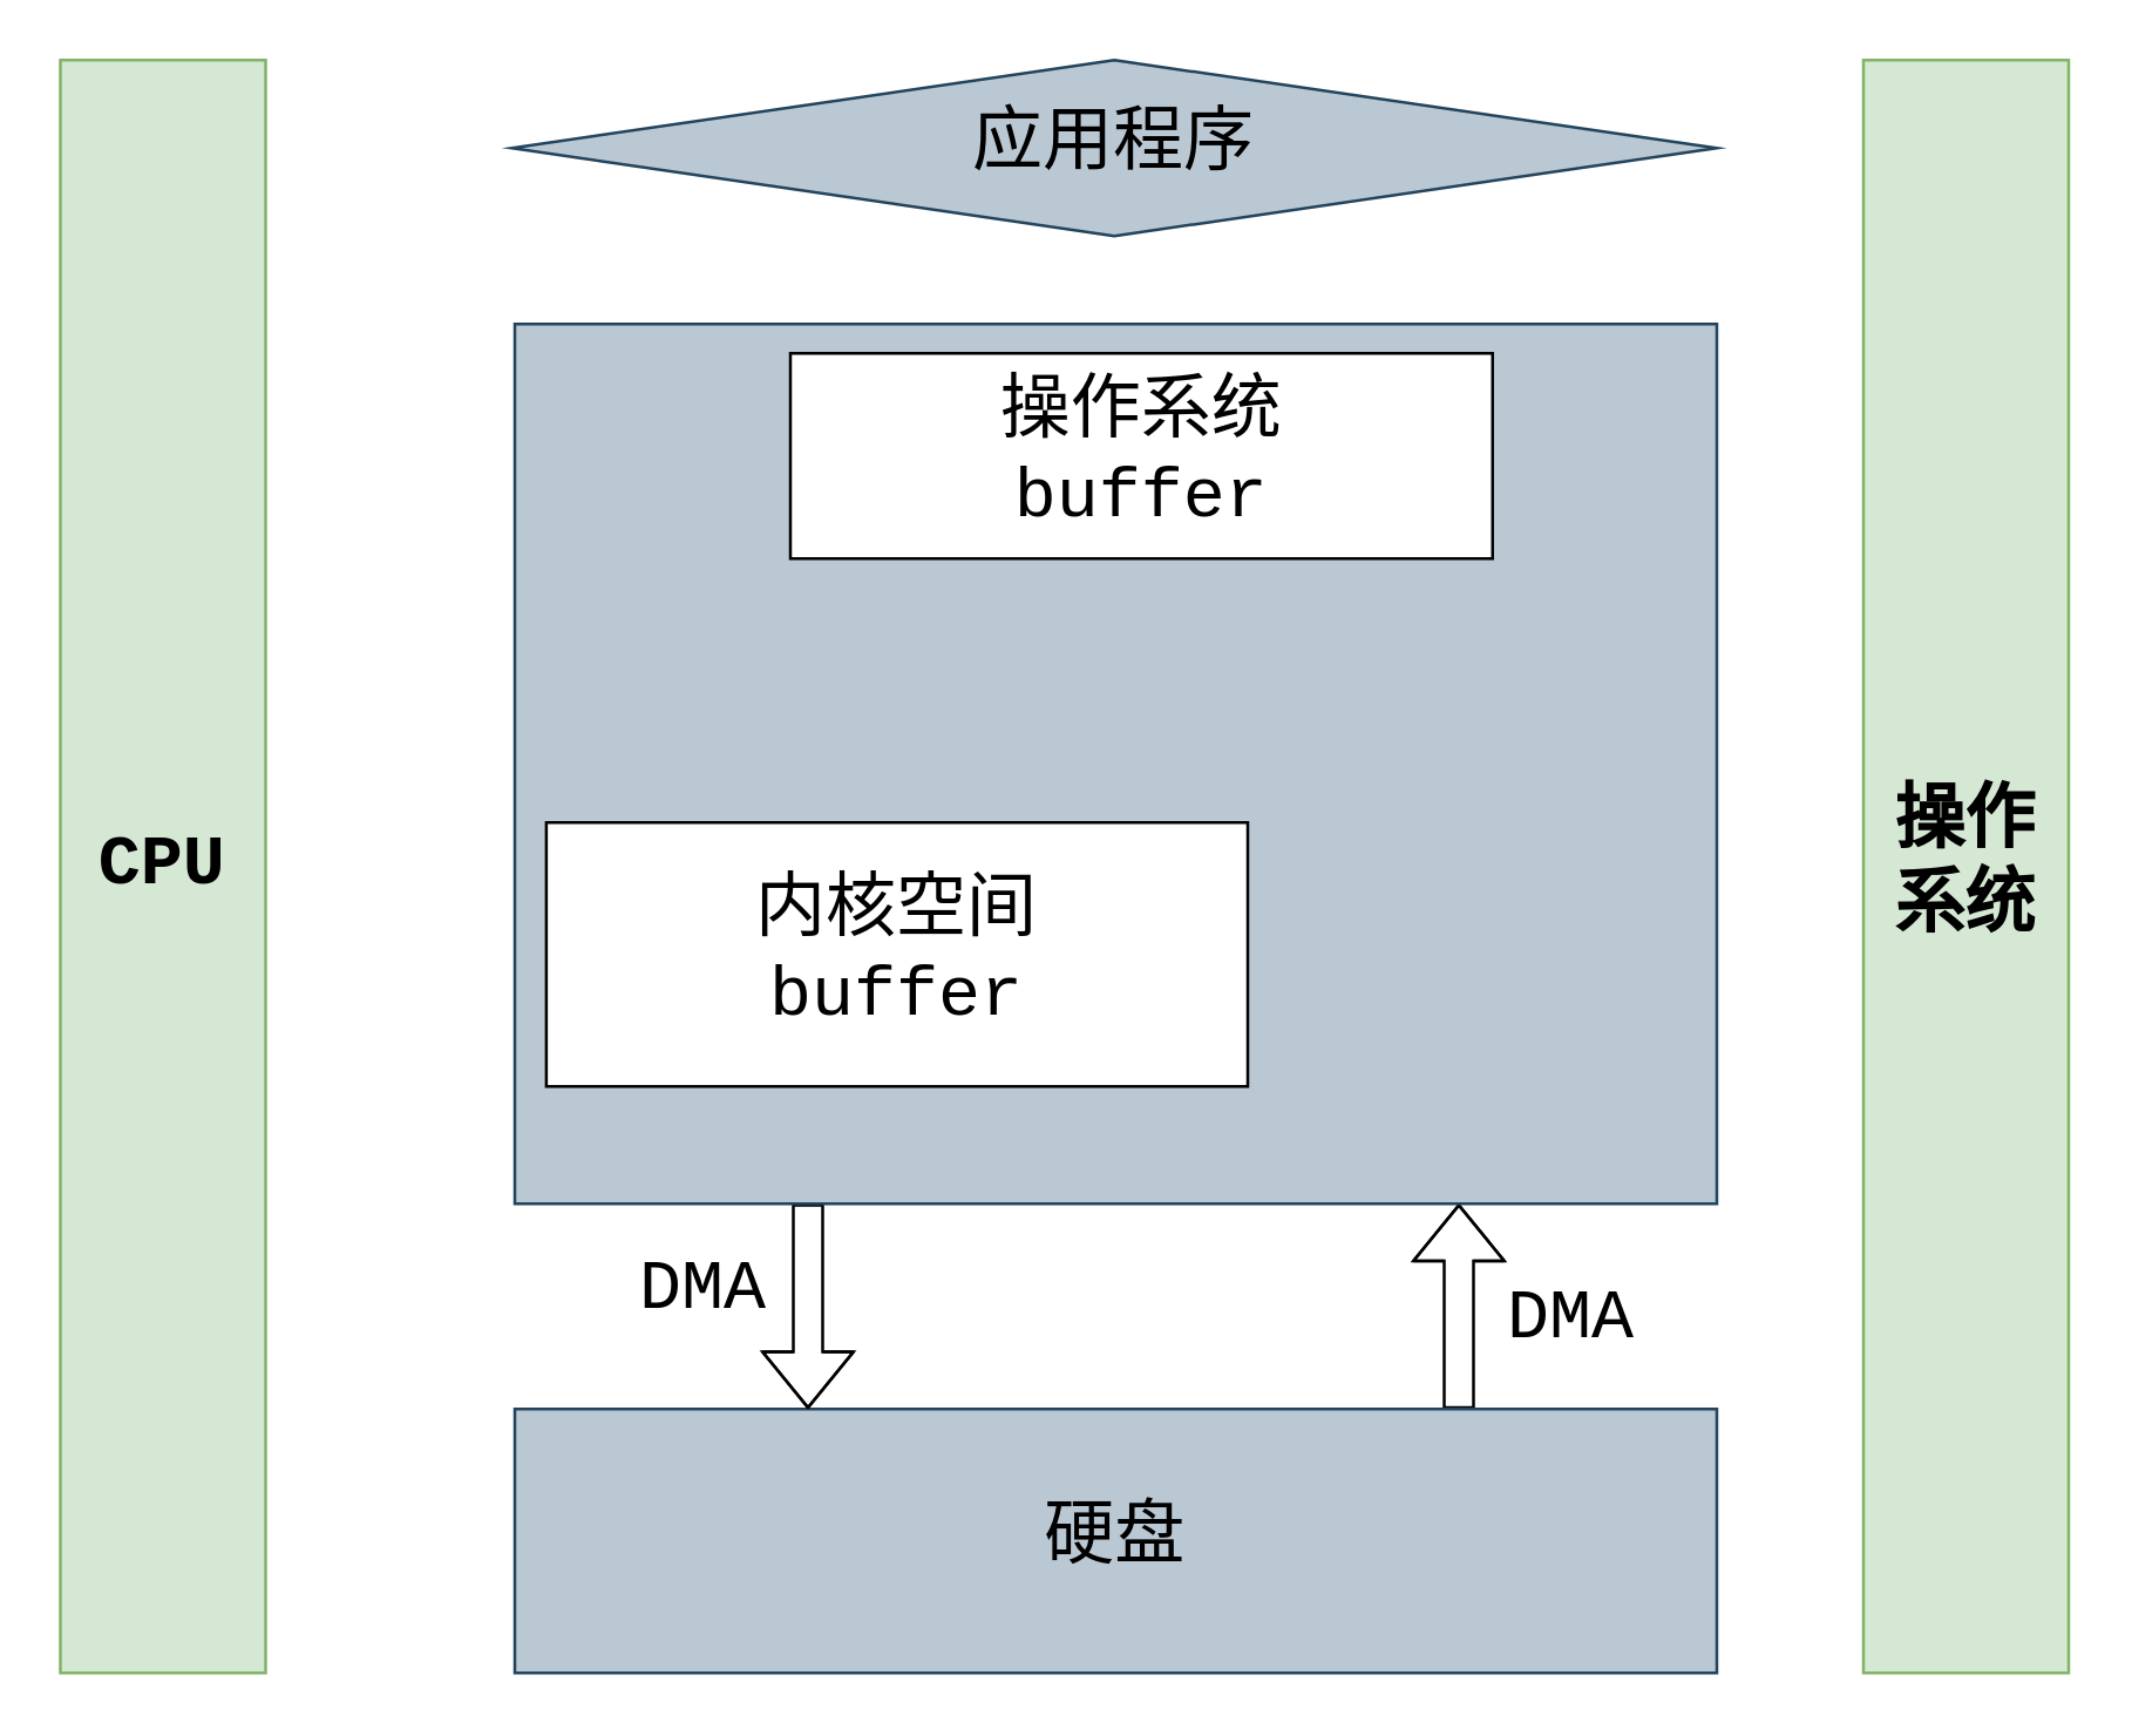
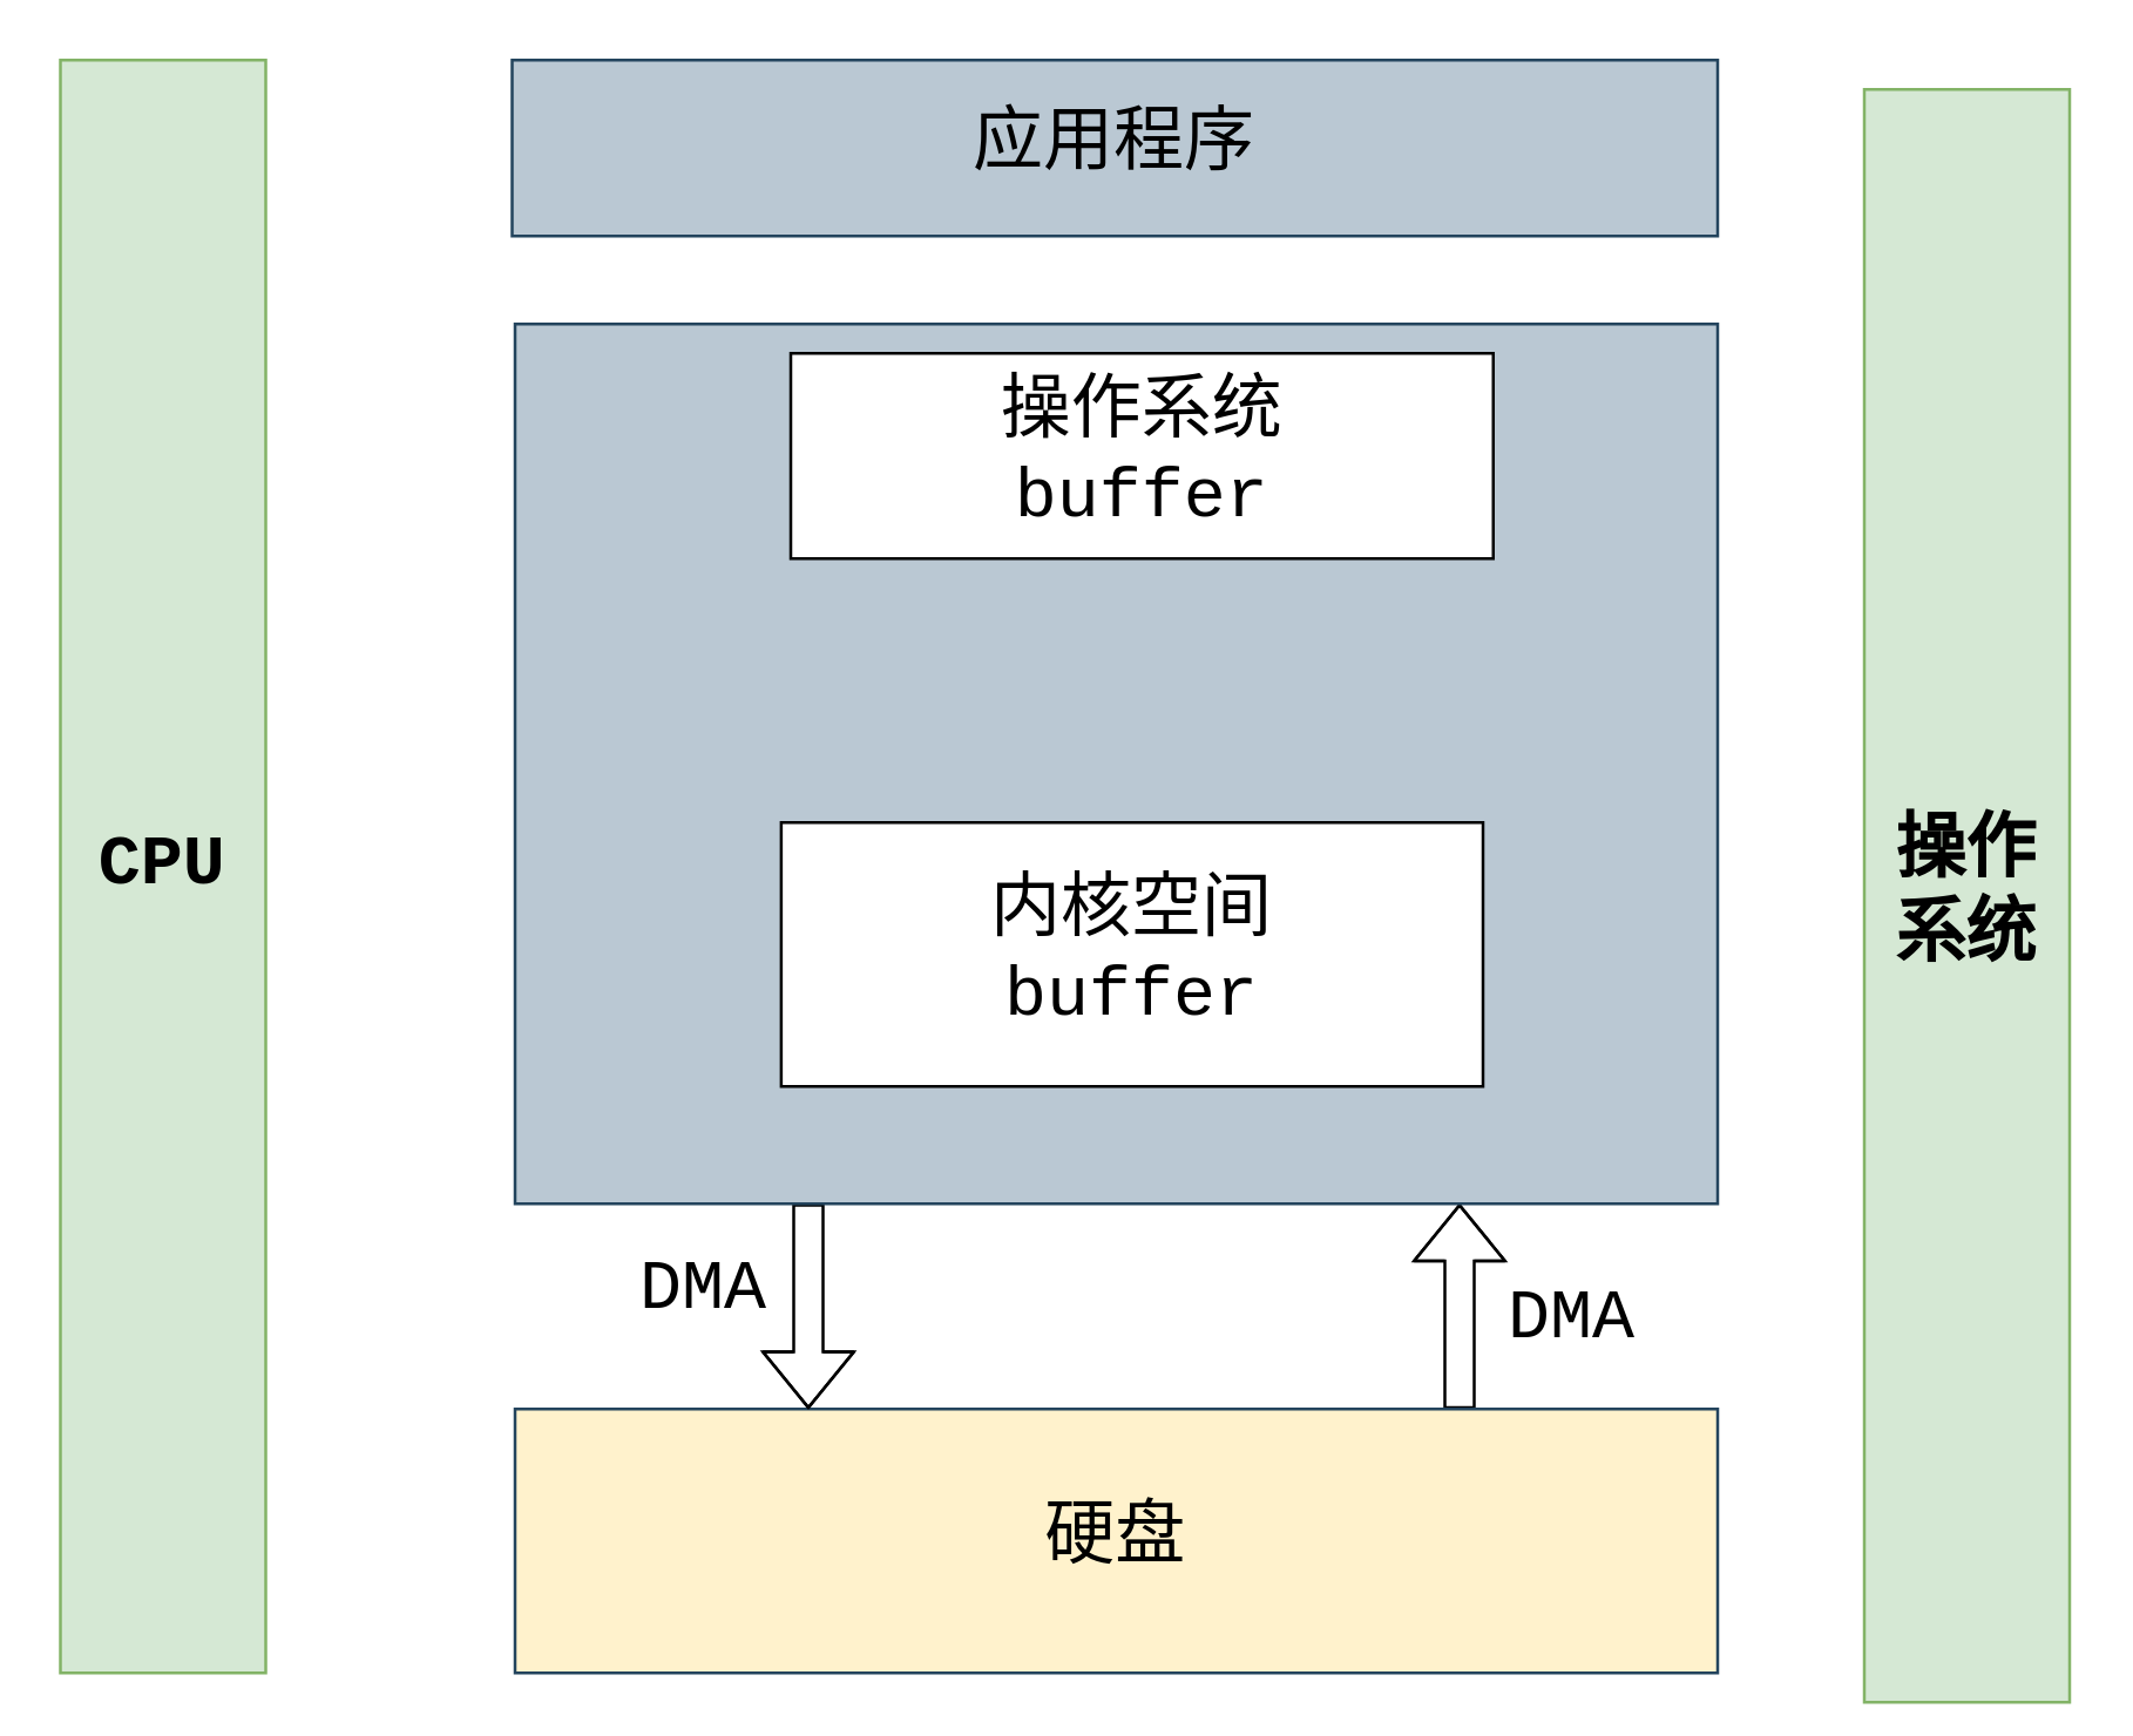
  <mxCell id="0" />
  <mxCell id="1" parent="0" />
- <mxCell id="2" value="&lt;font style=&quot;font-size: 24px&quot; face=&quot;Courier New&quot;&gt;应用程序&lt;/font&gt;" style="rhombus;whiteSpace=wrap;html=1;fillColor=#bac8d3;strokeColor=#23445d;" vertex="1" parent="1"><mxGeometry x="174" y="20" width="411" height="60" as="geometry" /></mxCell>
+ <mxCell id="2" value="&lt;font style=&quot;font-size: 24px&quot; face=&quot;Courier New&quot;&gt;应用程序&lt;/font&gt;" style="rounded=0;whiteSpace=wrap;html=1;fillColor=#bac8d3;strokeColor=#23445d;" vertex="1" parent="1"><mxGeometry x="174" y="20" width="411" height="60" as="geometry" /></mxCell>
  <mxCell id="3" value="" style="edgeStyle=orthogonalEdgeStyle;shape=flexArrow;rounded=0;orthogonalLoop=1;jettySize=auto;html=1;fontFamily=Courier New;fontSize=24;" edge="1" parent="1"><mxGeometry relative="1" as="geometry"><mxPoint x="497" y="480" as="sourcePoint" /><mxPoint x="497" y="410" as="targetPoint" /><Array as="points"><mxPoint x="497" y="440" /><mxPoint x="497" y="440" /></Array></mxGeometry></mxCell>
- <mxCell id="4" value="&lt;font face=&quot;Courier New&quot;&gt;&lt;span style=&quot;font-size: 24px&quot;&gt;硬盘&lt;/span&gt;&lt;/font&gt;" style="rounded=0;whiteSpace=wrap;html=1;fillColor=#bac8d3;strokeColor=#23445d;" vertex="1" parent="1"><mxGeometry x="175" y="480" width="410" height="90" as="geometry" /></mxCell>
+ <mxCell id="4" value="&lt;font face=&quot;Courier New&quot;&gt;&lt;span style=&quot;font-size: 24px&quot;&gt;硬盘&lt;/span&gt;&lt;/font&gt;" style="rounded=0;whiteSpace=wrap;html=1;fillColor=#fff2cc;strokeColor=#23445d;" vertex="1" parent="1"><mxGeometry x="175" y="480" width="410" height="90" as="geometry" /></mxCell>
  <mxCell id="5" value="" style="edgeStyle=orthogonalEdgeStyle;shape=flexArrow;rounded=0;orthogonalLoop=1;jettySize=auto;html=1;fontFamily=Courier New;fontSize=24;" edge="1" parent="1" source="6" target="4"><mxGeometry relative="1" as="geometry"><Array as="points"><mxPoint x="275" y="450" /><mxPoint x="275" y="450" /></Array></mxGeometry></mxCell>
  <mxCell id="6" value="" style="rounded=0;whiteSpace=wrap;html=1;fontFamily=Courier New;fontSize=24;fillColor=#bac8d3;strokeColor=#23445d;" vertex="1" parent="1"><mxGeometry x="175" y="110" width="410" height="300" as="geometry" /></mxCell>
  <mxCell id="7" value="操作系统&lt;br&gt;buffer" style="rounded=0;whiteSpace=wrap;html=1;fontFamily=Courier New;fontSize=24;" vertex="1" parent="1"><mxGeometry x="269" y="120" width="239.5" height="70" as="geometry" /></mxCell>
- <mxCell id="8" value="内核空间&lt;br&gt;buffer" style="rounded=0;whiteSpace=wrap;html=1;fontFamily=Courier New;fontSize=24;" vertex="1" parent="1"><mxGeometry x="185.75" y="280" width="239.25" height="90" as="geometry" /></mxCell>
+ <mxCell id="8" value="内核空间&lt;br&gt;buffer" style="rounded=0;whiteSpace=wrap;html=1;fontFamily=Courier New;fontSize=24;" vertex="1" parent="1"><mxGeometry x="265.75" y="280" width="239.25" height="90" as="geometry" /></mxCell>
  <mxCell id="9" value="DMA" style="text;html=1;align=center;verticalAlign=middle;resizable=0;points=[];autosize=1;strokeColor=none;fillColor=none;fontSize=24;fontFamily=Courier New;" vertex="1" parent="1"><mxGeometry x="505" y="435" width="60" height="30" as="geometry" /></mxCell>
  <mxCell id="10" value="DMA" style="text;html=1;align=center;verticalAlign=middle;resizable=0;points=[];autosize=1;strokeColor=none;fillColor=none;fontSize=24;fontFamily=Courier New;" vertex="1" parent="1"><mxGeometry x="209" y="425" width="60" height="30" as="geometry" /></mxCell>
  <mxCell id="11" value="&lt;b&gt;CPU&lt;/b&gt;" style="rounded=0;whiteSpace=wrap;html=1;fontFamily=Courier New;fontSize=24;fillColor=#d5e8d4;strokeColor=#82b366;" vertex="1" parent="1"><mxGeometry x="20" y="20" width="70" height="550" as="geometry" /></mxCell>
- <mxCell id="12" value="&lt;b&gt;操作系统&lt;/b&gt;" style="rounded=0;whiteSpace=wrap;html=1;fontFamily=Courier New;fontSize=24;fillColor=#d5e8d4;strokeColor=#82b366;" vertex="1" parent="1"><mxGeometry x="635" y="20" width="70" height="550" as="geometry" /></mxCell>
+ <mxCell id="12" value="&lt;b&gt;操作系统&lt;/b&gt;" style="rounded=0;whiteSpace=wrap;html=1;fontFamily=Courier New;fontSize=24;fillColor=#d5e8d4;strokeColor=#82b366;" vertex="1" parent="1"><mxGeometry x="635" y="30" width="70" height="550" as="geometry" /></mxCell>
